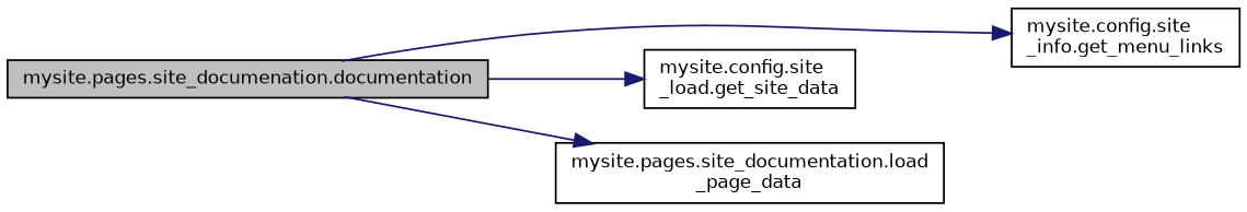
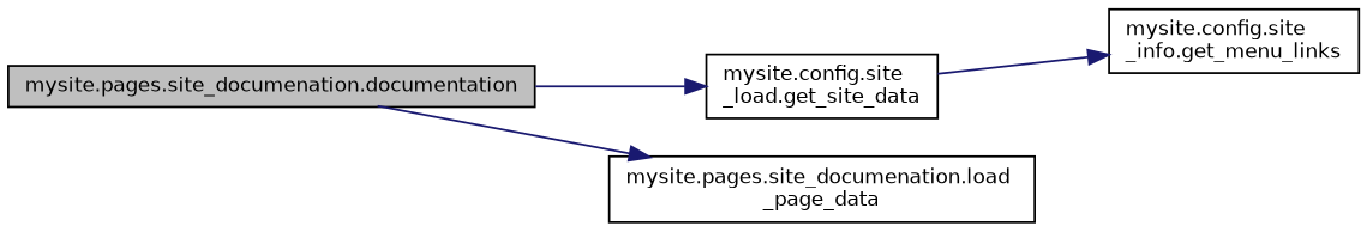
  digraph {
    rankdir=LR
    node [color=black fillcolor=white fontname=Helvetica fontsize=10 shape=record style=filled]
    edge [color=midnightblue fontname=Helvetica fontsize=10 labelfontname=Helvetica labelfontsize=10 style=solid]
    n1 [fillcolor=grey75 fontcolor=black height=0.2 label="mysite.pages.site_documenation.documentation" width=0.4]
    n2 [height=0.2 label="mysite.config.site\l_info.get_menu_links" width=0.4]
    n3 [height=0.2 label="mysite.config.site\l_load.get_site_data" width=0.4]
-   n4 [height=0.2 label="mysite.pages.site_documentation.load\l_page_data" width=0.4]
-   n1 -> n2
+   n4 [height=0.2 label="mysite.pages.site_documenation.load\l_page_data" width=0.4]
+   n3 -> n2
    n1 -> n3
    n1 -> n4
  }
